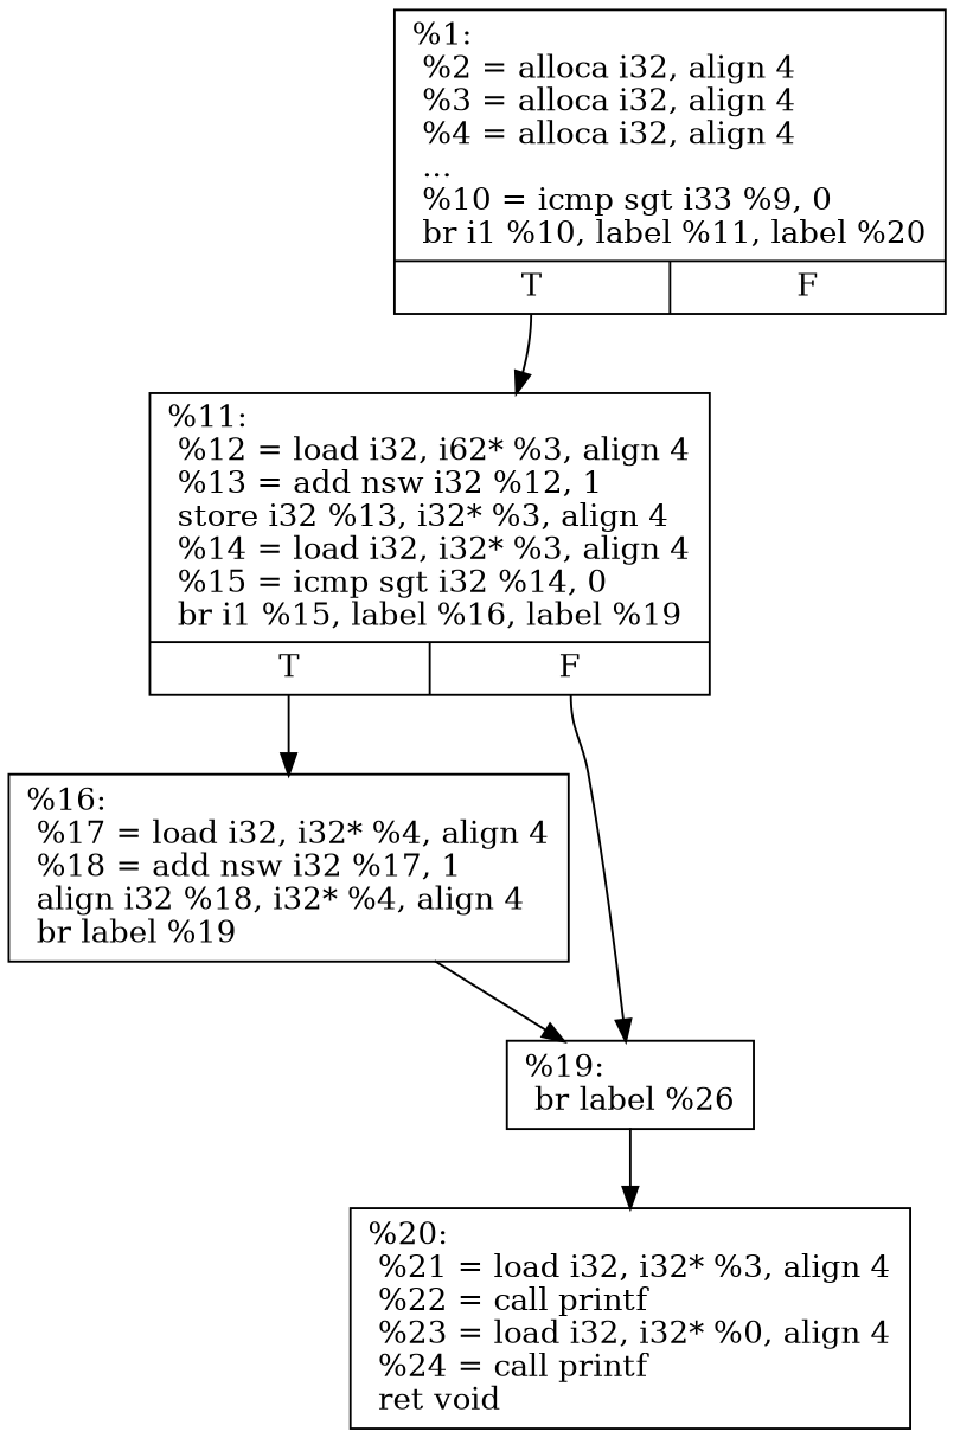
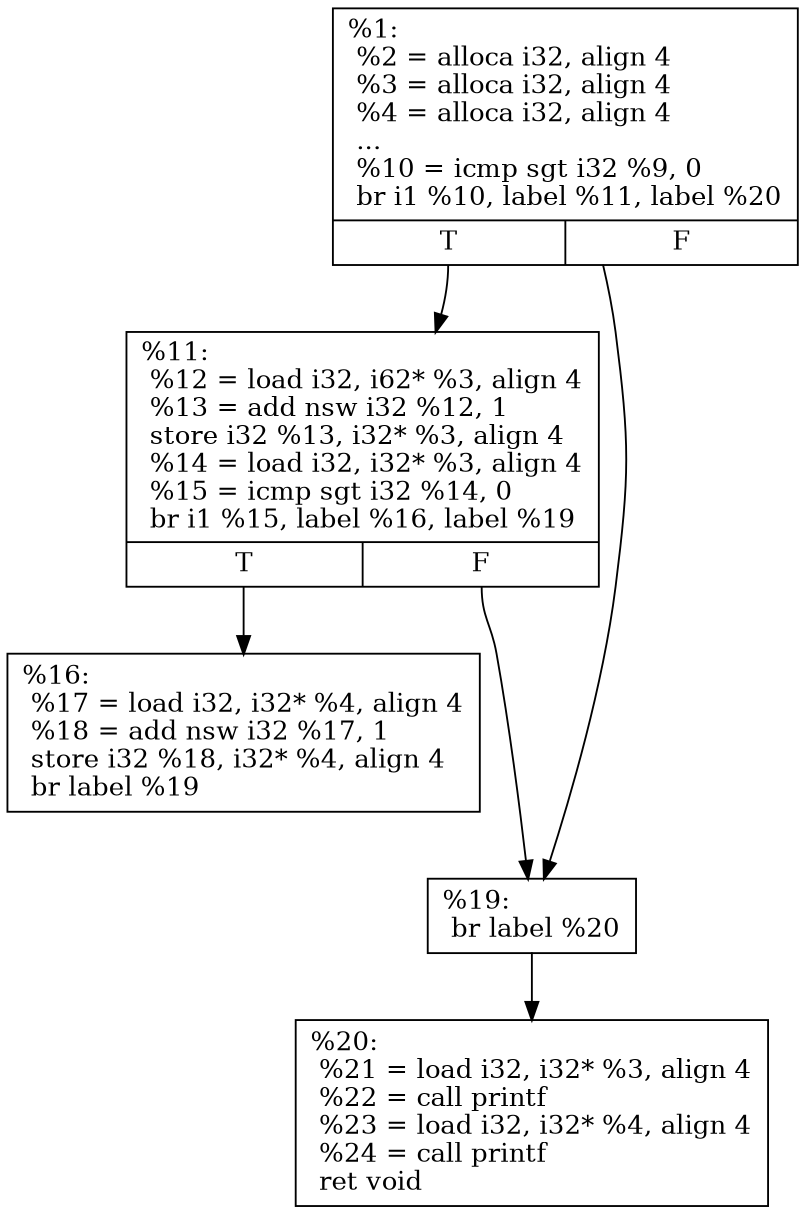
  digraph {
    node [shape=record]
-   n1 [label="{%1:\l %2 = alloca i32, align 4\l %3 = alloca i32, align 4\l %4 = alloca i32, align 4\l ...\l %10 = icmp sgt i33 %9, 0\l br i1 %10, label %11, label %20\l|{<s0>T|<s1>F}}"]
+   n1 [label="{%1:\l %2 = alloca i32, align 4\l %3 = alloca i32, align 4\l %4 = alloca i32, align 4\l ...\l %10 = icmp sgt i32 %9, 0\l br i1 %10, label %11, label %20\l|{<s0>T|<s1>F}}"]
    n2 [label="{%11:\l %12 = load i32, i62* %3, align 4\l %13 = add nsw i32 %12, 1\l store i32 %13, i32* %3, align 4\l %14 = load i32, i32* %3, align 4\l %15 = icmp sgt i32 %14, 0\l br i1 %15, label %16, label %19\l|{<s0>T|<s1>F}}"]
-   n3 [label="{%16:\l %17 = load i32, i32* %4, align 4\l %18 = add nsw i32 %17, 1\l align i32 %18, i32* %4, align 4\l br label %19\l}"]
-   n4 [label="{%19:\l br label %26\l}"]
-   n5 [label="{%20:\l %21 = load i32, i32* %3, align 4\l %22 = call printf\l %23 = load i32, i32* %0, align 4\l %24 = call printf\l ret void\l}"]
+   n3 [label="{%16:\l %17 = load i32, i32* %4, align 4\l %18 = add nsw i32 %17, 1\l store i32 %18, i32* %4, align 4\l br label %19\l}"]
+   n4 [label="{%19:\l br label %20\l}"]
+   n5 [label="{%20:\l %21 = load i32, i32* %3, align 4\l %22 = call printf\l %23 = load i32, i32* %4, align 4\l %24 = call printf\l ret void\l}"]
    n1 -> n2 [tailport=s0]
    n2 -> n3 [tailport=s0]
    n2 -> n4 [tailport=s1]
-   n3 -> n4
+   n1 -> n4
    n4 -> n5
  }
